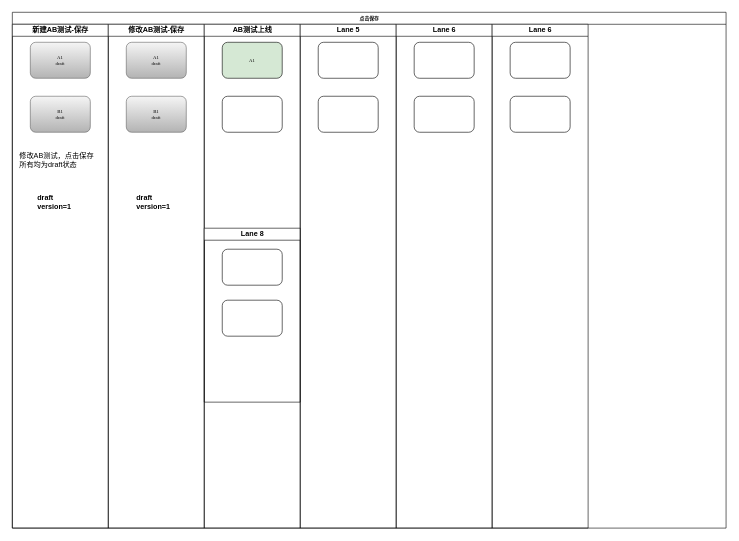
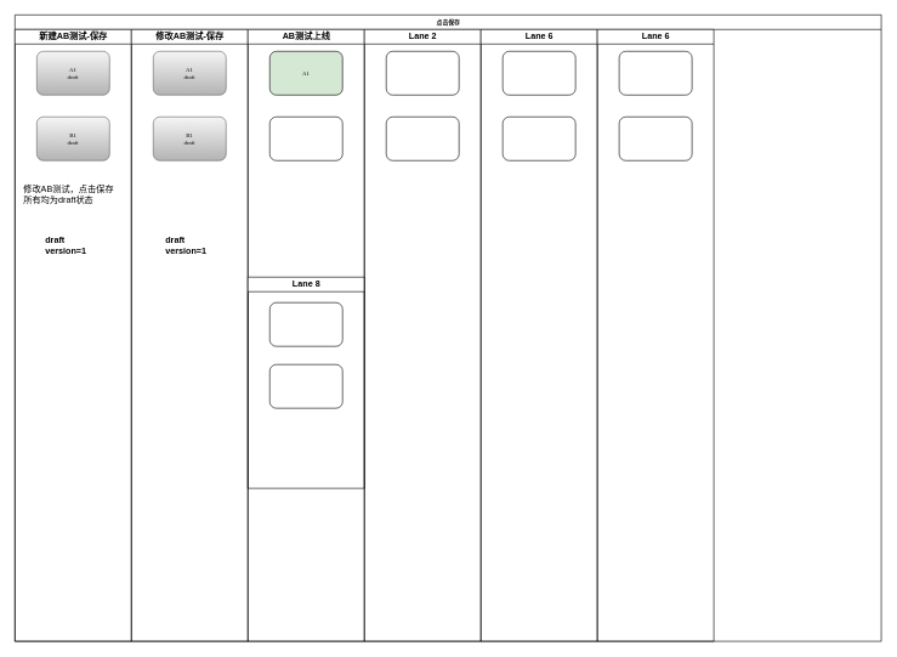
  <mxCell id="0" />
  <mxCell id="1" parent="0" />
  <mxCell id="2" value="点击保存" style="swimlane;html=1;childLayout=stackLayout;startSize=20;rounded=0;shadow=0;labelBackgroundColor=none;strokeColor=#000000;strokeWidth=1;fillColor=#ffffff;fontFamily=Verdana;fontSize=8;fontColor=#000000;align=center;direction=east;" parent="1" vertex="1"><mxGeometry y="20" width="1190" height="860" as="geometry" x="20" /></mxCell>
  <mxCell id="3" value="新建AB测试-保存" style="swimlane;html=1;startSize=20;" parent="2" vertex="1"><mxGeometry y="20" width="160" height="840" as="geometry" /></mxCell>
  <mxCell id="4" value="A1&lt;br&gt;draft" style="rounded=1;whiteSpace=wrap;html=1;shadow=0;labelBackgroundColor=none;strokeColor=#666666;strokeWidth=1;fillColor=#f5f5f5;fontFamily=Verdana;fontSize=8;align=center;gradientColor=#b3b3b3;" parent="3" vertex="1"><mxGeometry x="30" y="30" width="100" height="60" as="geometry" /></mxCell>
  <mxCell id="5" value="B1&lt;br&gt;draft" style="rounded=1;whiteSpace=wrap;html=1;shadow=0;labelBackgroundColor=none;strokeColor=#666666;strokeWidth=1;fillColor=#f5f5f5;fontFamily=Verdana;fontSize=8;align=center;gradientColor=#b3b3b3;" parent="3" vertex="1"><mxGeometry x="30" y="120" width="100" height="60" as="geometry" /></mxCell>
  <mxCell id="6" value="draft&lt;br&gt;version=1" style="text;html=1;resizable=0;points=[];autosize=1;align=left;verticalAlign=top;spacingTop=-4;fontStyle=1" vertex="1" parent="3"><mxGeometry x="40" y="280" width="70" height="30" as="geometry" /></mxCell>
  <mxCell id="7" value="修改AB测试，点击保存&lt;br&gt;所有均为draft状态" style="text;html=1;resizable=0;points=[];autosize=1;align=left;verticalAlign=top;spacingTop=-4;" vertex="1" parent="3"><mxGeometry x="10" y="210" width="140" height="30" as="geometry" /></mxCell>
  <mxCell id="8" value="修改AB测试-保存" style="swimlane;html=1;startSize=20;" parent="2" vertex="1"><mxGeometry x="160" y="20" width="160" height="840" as="geometry" /></mxCell>
  <mxCell id="9" value="A1&lt;br&gt;draft" style="rounded=1;whiteSpace=wrap;html=1;shadow=0;labelBackgroundColor=none;strokeColor=#666666;strokeWidth=1;fillColor=#f5f5f5;fontFamily=Verdana;fontSize=8;align=center;gradientColor=#b3b3b3;" vertex="1" parent="8"><mxGeometry x="30" y="30" width="100" height="60" as="geometry" /></mxCell>
  <mxCell id="10" value="B1&lt;br&gt;draft" style="rounded=1;whiteSpace=wrap;html=1;shadow=0;labelBackgroundColor=none;strokeColor=#666666;strokeWidth=1;fillColor=#f5f5f5;fontFamily=Verdana;fontSize=8;align=center;gradientColor=#b3b3b3;" vertex="1" parent="8"><mxGeometry x="30" y="120" width="100" height="60" as="geometry" /></mxCell>
  <mxCell id="11" value="draft&lt;br&gt;version=1" style="text;html=1;resizable=0;points=[];autosize=1;align=left;verticalAlign=top;spacingTop=-4;fontStyle=1" vertex="1" parent="8"><mxGeometry x="45" y="280" width="70" height="30" as="geometry" /></mxCell>
  <mxCell id="12" value="AB测试上线" style="swimlane;html=1;startSize=20;" parent="2" vertex="1"><mxGeometry x="320" y="20" width="160" height="840" as="geometry"><mxRectangle x="320" y="20" width="70" height="730" as="alternateBounds" /></mxGeometry></mxCell>
  <mxCell id="13" value="A1" style="rounded=1;whiteSpace=wrap;html=1;shadow=0;labelBackgroundColor=none;strokeColor=#000000;strokeWidth=1;fillColor=#d5e8d4;fontFamily=Verdana;fontSize=8;fontColor=#000000;align=center;" vertex="1" parent="12"><mxGeometry x="30" y="30" width="100" height="60" as="geometry" /></mxCell>
  <mxCell id="14" value="" style="rounded=1;whiteSpace=wrap;html=1;shadow=0;labelBackgroundColor=none;strokeColor=#000000;strokeWidth=1;fillColor=#ffffff;fontFamily=Verdana;fontSize=8;fontColor=#000000;align=center;" vertex="1" parent="12"><mxGeometry x="30" y="120" width="100" height="60" as="geometry" /></mxCell>
  <mxCell id="15" value="Lane 8" style="swimlane;html=1;startSize=20;" parent="12" vertex="1"><mxGeometry y="340" width="160" height="290" as="geometry" /></mxCell>
  <mxCell id="16" value="" style="rounded=1;whiteSpace=wrap;html=1;shadow=0;labelBackgroundColor=none;strokeColor=#000000;strokeWidth=1;fillColor=#ffffff;fontFamily=Verdana;fontSize=8;fontColor=#000000;align=center;" vertex="1" parent="15"><mxGeometry x="30" y="35" width="100" height="60" as="geometry" /></mxCell>
  <mxCell id="17" value="" style="rounded=1;whiteSpace=wrap;html=1;shadow=0;labelBackgroundColor=none;strokeColor=#000000;strokeWidth=1;fillColor=#ffffff;fontFamily=Verdana;fontSize=8;fontColor=#000000;align=center;" vertex="1" parent="15"><mxGeometry x="30" y="120" width="100" height="60" as="geometry" /></mxCell>
- <mxCell id="18" value="Lane 5" style="swimlane;html=1;startSize=20;" parent="2" vertex="1"><mxGeometry x="480" y="20" width="160" height="840" as="geometry" /></mxCell>
+ <mxCell id="18" value="Lane 2" style="swimlane;html=1;startSize=20;" parent="2" vertex="1"><mxGeometry x="480" y="20" width="160" height="840" as="geometry" /></mxCell>
  <mxCell id="19" value="" style="rounded=1;whiteSpace=wrap;html=1;shadow=0;labelBackgroundColor=none;strokeColor=#000000;strokeWidth=1;fillColor=#ffffff;fontFamily=Verdana;fontSize=8;fontColor=#000000;align=center;" vertex="1" parent="18"><mxGeometry x="30" y="30" width="100" height="60" as="geometry" /></mxCell>
  <mxCell id="20" value="" style="rounded=1;whiteSpace=wrap;html=1;shadow=0;labelBackgroundColor=none;strokeColor=#000000;strokeWidth=1;fillColor=#ffffff;fontFamily=Verdana;fontSize=8;fontColor=#000000;align=center;" vertex="1" parent="18"><mxGeometry x="30" y="120" width="100" height="60" as="geometry" /></mxCell>
  <mxCell id="21" value="Lane 6" style="swimlane;html=1;startSize=20;shadow=0;glass=0;" parent="2" vertex="1"><mxGeometry x="640" y="20" width="160" height="840" as="geometry" /></mxCell>
  <mxCell id="22" value="" style="rounded=1;whiteSpace=wrap;html=1;shadow=0;labelBackgroundColor=none;strokeColor=#000000;strokeWidth=1;fillColor=#ffffff;fontFamily=Verdana;fontSize=8;fontColor=#000000;align=center;" vertex="1" parent="21"><mxGeometry x="30" y="30" width="100" height="60" as="geometry" /></mxCell>
  <mxCell id="23" value="" style="rounded=1;whiteSpace=wrap;html=1;shadow=0;labelBackgroundColor=none;strokeColor=#000000;strokeWidth=1;fillColor=#ffffff;fontFamily=Verdana;fontSize=8;fontColor=#000000;align=center;" vertex="1" parent="21"><mxGeometry x="30" y="120" width="100" height="60" as="geometry" /></mxCell>
  <mxCell id="24" value="Lane 6" style="swimlane;html=1;startSize=20;" vertex="1" parent="2"><mxGeometry x="800" y="20" width="160" height="840" as="geometry" /></mxCell>
  <mxCell id="25" value="" style="rounded=1;whiteSpace=wrap;html=1;shadow=0;labelBackgroundColor=none;strokeColor=#000000;strokeWidth=1;fillColor=#ffffff;fontFamily=Verdana;fontSize=8;fontColor=#000000;align=center;" vertex="1" parent="24"><mxGeometry x="30" y="30" width="100" height="60" as="geometry" /></mxCell>
  <mxCell id="26" value="" style="rounded=1;whiteSpace=wrap;html=1;shadow=0;labelBackgroundColor=none;strokeColor=#000000;strokeWidth=1;fillColor=#ffffff;fontFamily=Verdana;fontSize=8;fontColor=#000000;align=center;" vertex="1" parent="24"><mxGeometry x="30" y="120" width="100" height="60" as="geometry" /></mxCell>
